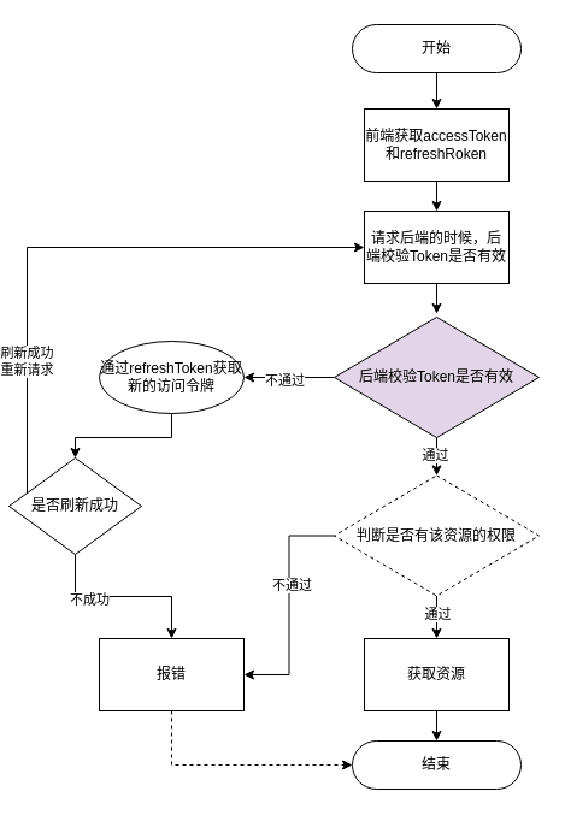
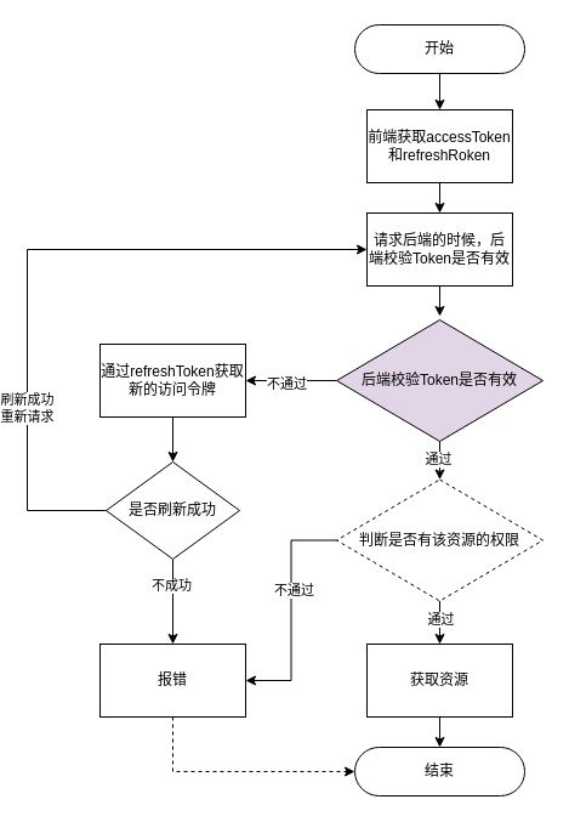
  <mxCell id="0" />
  <mxCell id="1" parent="0" />
  <mxCell id="2" style="edgeStyle=orthogonalEdgeStyle;rounded=0;orthogonalLoop=1;jettySize=auto;html=1;exitX=0.5;exitY=1;exitDx=0;exitDy=0;" edge="1" parent="1" source="3" target="5"><mxGeometry relative="1" as="geometry" /></mxCell>
  <mxCell id="3" value="开始" style="rounded=1;whiteSpace=wrap;html=1;arcSize=50;" vertex="1" parent="1"><mxGeometry x="290" y="20" width="140" height="40" as="geometry" /></mxCell>
  <mxCell id="4" style="edgeStyle=orthogonalEdgeStyle;rounded=0;orthogonalLoop=1;jettySize=auto;html=1;exitX=0.5;exitY=1;exitDx=0;exitDy=0;entryX=0.5;entryY=0;entryDx=0;entryDy=0;" edge="1" parent="1" source="5" target="7"><mxGeometry relative="1" as="geometry" /></mxCell>
  <mxCell id="5" value="前端获取accessToken和refreshRoken" style="rounded=0;whiteSpace=wrap;html=1;" vertex="1" parent="1"><mxGeometry x="300" y="90" width="120" height="60" as="geometry" /></mxCell>
  <mxCell id="6" style="edgeStyle=orthogonalEdgeStyle;rounded=0;orthogonalLoop=1;jettySize=auto;html=1;exitX=0.5;exitY=1;exitDx=0;exitDy=0;" edge="1" parent="1" source="7"><mxGeometry relative="1" as="geometry"><mxPoint x="360" y="260" as="targetPoint" /></mxGeometry></mxCell>
  <mxCell id="7" value="请求后端的时候，后端校验Token是否有效" style="whiteSpace=wrap;html=1;rounded=0;" vertex="1" parent="1"><mxGeometry x="300" y="175" width="120" height="60" as="geometry" /></mxCell>
  <mxCell id="8" style="edgeStyle=orthogonalEdgeStyle;rounded=0;orthogonalLoop=1;jettySize=auto;html=1;exitX=0.5;exitY=1;exitDx=0;exitDy=0;entryX=0.5;entryY=0;entryDx=0;entryDy=0;" edge="1" parent="1" source="12" target="17"><mxGeometry relative="1" as="geometry" /></mxCell>
  <mxCell id="9" value="通过" style="edgeLabel;html=1;align=center;verticalAlign=middle;resizable=0;points=[];" vertex="1" connectable="0" parent="8"><mxGeometry x="-0.132" y="-2" relative="1" as="geometry"><mxPoint as="offset" /></mxGeometry></mxCell>
  <mxCell id="10" style="edgeStyle=orthogonalEdgeStyle;rounded=0;orthogonalLoop=1;jettySize=auto;html=1;exitX=0;exitY=0.5;exitDx=0;exitDy=0;" edge="1" parent="1" source="12" target="24"><mxGeometry relative="1" as="geometry" /></mxCell>
  <mxCell id="11" value="不通过" style="edgeLabel;html=1;align=center;verticalAlign=middle;resizable=0;points=[];" vertex="1" connectable="0" parent="10"><mxGeometry x="0.123" y="2" relative="1" as="geometry"><mxPoint as="offset" /></mxGeometry></mxCell>
  <mxCell id="12" value="后端校验Token是否有效" style="rhombus;whiteSpace=wrap;html=1;fillColor=#e1d5e7;" vertex="1" parent="1"><mxGeometry x="275" y="263" width="170" height="100" as="geometry" /></mxCell>
  <mxCell id="13" style="edgeStyle=orthogonalEdgeStyle;rounded=0;orthogonalLoop=1;jettySize=auto;html=1;exitX=0.5;exitY=1;exitDx=0;exitDy=0;entryX=0.5;entryY=0;entryDx=0;entryDy=0;" edge="1" parent="1" source="17" target="19"><mxGeometry relative="1" as="geometry" /></mxCell>
  <mxCell id="14" value="通过" style="edgeLabel;html=1;align=center;verticalAlign=middle;resizable=0;points=[];" vertex="1" connectable="0" parent="13"><mxGeometry x="0.305" relative="1" as="geometry"><mxPoint y="-8" as="offset" /></mxGeometry></mxCell>
  <mxCell id="15" style="edgeStyle=orthogonalEdgeStyle;rounded=0;orthogonalLoop=1;jettySize=auto;html=1;exitX=0;exitY=0.5;exitDx=0;exitDy=0;entryX=1;entryY=0.5;entryDx=0;entryDy=0;" edge="1" parent="1" source="17" target="21"><mxGeometry relative="1" as="geometry" /></mxCell>
  <mxCell id="16" value="不通过" style="edgeLabel;html=1;align=center;verticalAlign=middle;resizable=0;points=[];" vertex="1" connectable="0" parent="15"><mxGeometry x="-0.176" y="2" relative="1" as="geometry"><mxPoint as="offset" /></mxGeometry></mxCell>
  <mxCell id="17" value="判断是否有该资源的权限" style="rhombus;whiteSpace=wrap;html=1;dashed=1;" vertex="1" parent="1"><mxGeometry x="275" y="394.5" width="170" height="100" as="geometry" /></mxCell>
  <mxCell id="18" style="edgeStyle=orthogonalEdgeStyle;rounded=0;orthogonalLoop=1;jettySize=auto;html=1;exitX=0.5;exitY=1;exitDx=0;exitDy=0;entryX=0.5;entryY=0;entryDx=0;entryDy=0;" edge="1" parent="1" source="19" target="22"><mxGeometry relative="1" as="geometry" /></mxCell>
  <mxCell id="19" value="获取资源" style="rounded=0;whiteSpace=wrap;html=1;" vertex="1" parent="1"><mxGeometry x="300" y="530" width="120" height="60" as="geometry" /></mxCell>
  <mxCell id="20" style="edgeStyle=orthogonalEdgeStyle;rounded=0;orthogonalLoop=1;jettySize=auto;html=1;exitX=0.5;exitY=1;exitDx=0;exitDy=0;entryX=0;entryY=0.5;entryDx=0;entryDy=0;dashed=1;" edge="1" parent="1" source="21" target="22"><mxGeometry relative="1" as="geometry" /></mxCell>
  <mxCell id="21" value="报错" style="rounded=0;whiteSpace=wrap;html=1;" vertex="1" parent="1"><mxGeometry x="80" y="530" width="120" height="60" as="geometry" /></mxCell>
  <mxCell id="22" value="结束" style="rounded=1;whiteSpace=wrap;html=1;arcSize=50;" vertex="1" parent="1"><mxGeometry x="290" y="615" width="140" height="40" as="geometry" /></mxCell>
  <mxCell id="23" style="edgeStyle=orthogonalEdgeStyle;rounded=0;orthogonalLoop=1;jettySize=auto;html=1;exitX=0.5;exitY=1;exitDx=0;exitDy=0;entryX=0.5;entryY=0;entryDx=0;entryDy=0;" edge="1" parent="1" source="24" target="29"><mxGeometry relative="1" as="geometry" /></mxCell>
- <mxCell id="24" value="通过refreshToken获取新的访问令牌" style="ellipse;whiteSpace=wrap;html=1;" vertex="1" parent="1"><mxGeometry x="80" y="283" width="120" height="60" as="geometry" /></mxCell>
+ <mxCell id="24" value="通过refreshToken获取新的访问令牌" style="rounded=0;whiteSpace=wrap;html=1;" vertex="1" parent="1"><mxGeometry x="80" y="283" width="120" height="60" as="geometry" /></mxCell>
  <mxCell id="25" style="edgeStyle=orthogonalEdgeStyle;rounded=0;orthogonalLoop=1;jettySize=auto;html=1;exitX=0.5;exitY=1;exitDx=0;exitDy=0;entryX=0.5;entryY=0;entryDx=0;entryDy=0;" edge="1" parent="1" source="29" target="21"><mxGeometry relative="1" as="geometry" /></mxCell>
  <mxCell id="26" value="不成功" style="edgeLabel;html=1;align=center;verticalAlign=middle;resizable=0;points=[];" vertex="1" connectable="0" parent="25"><mxGeometry x="-0.388" y="-2" relative="1" as="geometry"><mxPoint as="offset" /></mxGeometry></mxCell>
  <mxCell id="27" style="edgeStyle=orthogonalEdgeStyle;rounded=0;orthogonalLoop=1;jettySize=auto;html=1;exitX=0;exitY=0.5;exitDx=0;exitDy=0;entryX=0;entryY=0.5;entryDx=0;entryDy=0;" edge="1" parent="1" source="29" target="7"><mxGeometry relative="1" as="geometry"><Array as="points"><mxPoint x="20" y="420" /><mxPoint x="20" y="205" /></Array></mxGeometry></mxCell>
  <mxCell id="28" value="刷新成功&lt;br&gt;重新请求" style="edgeLabel;html=1;align=center;verticalAlign=middle;resizable=0;points=[];" vertex="1" connectable="0" parent="27"><mxGeometry x="-0.465" y="1" relative="1" as="geometry"><mxPoint as="offset" /></mxGeometry></mxCell>
- <mxCell id="29" value="是否刷新成功" style="rhombus;whiteSpace=wrap;html=1;" vertex="1" parent="1"><mxGeometry x="5" y="380" width="110" height="80" as="geometry" /></mxCell>
+ <mxCell id="29" value="是否刷新成功" style="rhombus;whiteSpace=wrap;html=1;" vertex="1" parent="1"><mxGeometry x="85" y="380" width="110" height="80" as="geometry" /></mxCell>
